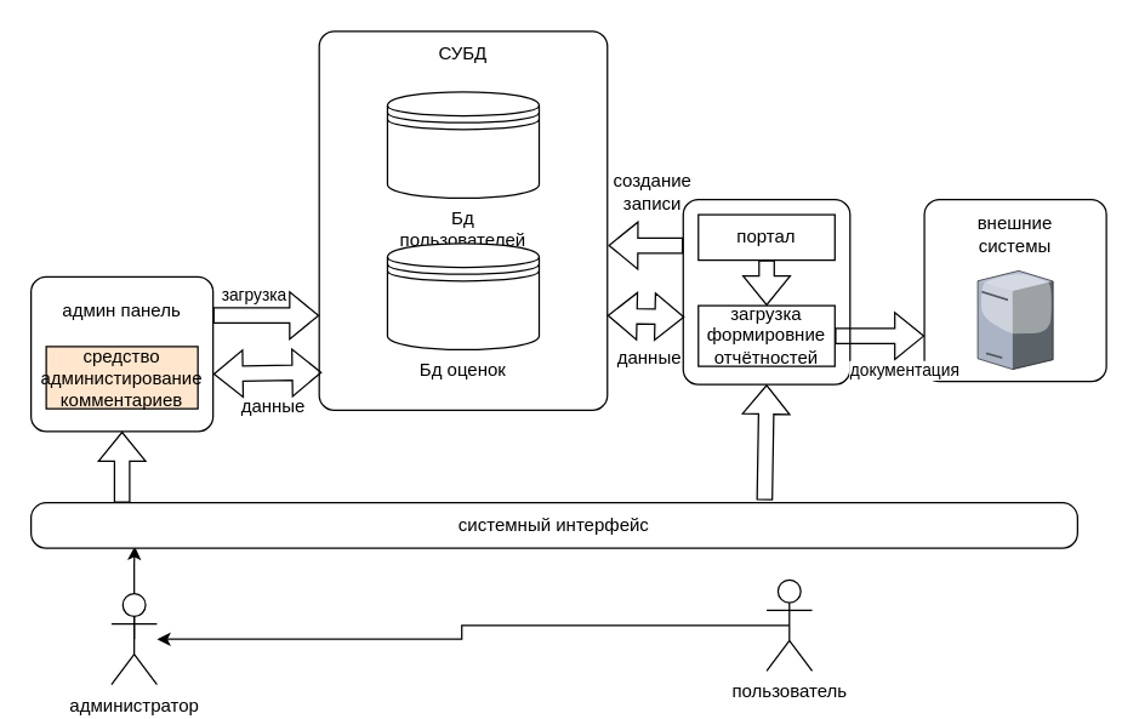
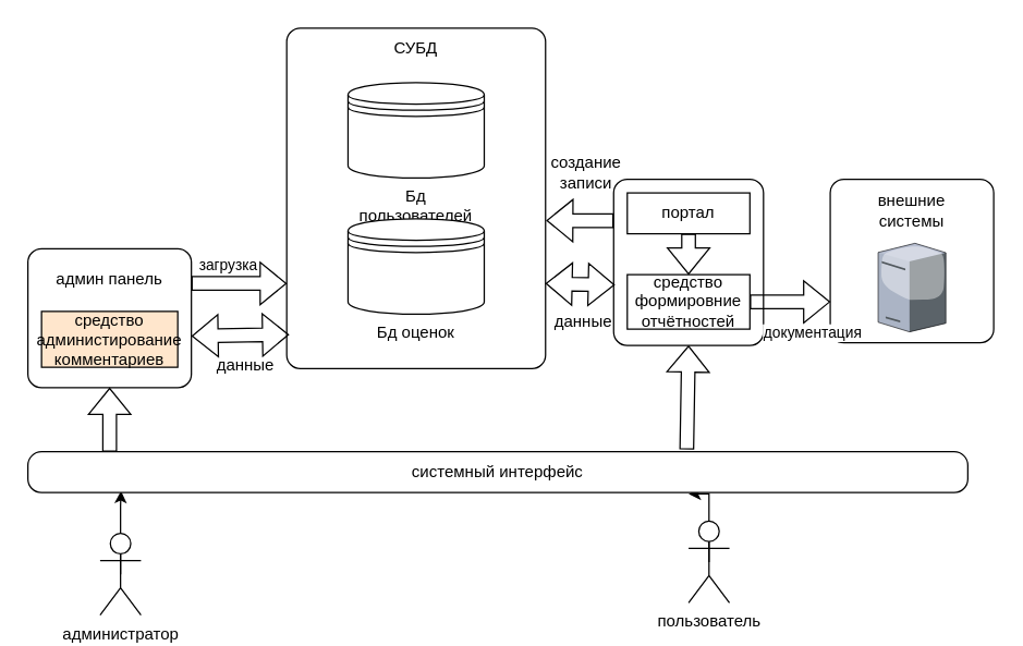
  <mxCell id="0" />
  <mxCell id="1" parent="0" />
  <mxCell id="2" style="edgeStyle=orthogonalEdgeStyle;rounded=0;orthogonalLoop=1;jettySize=auto;html=1;exitX=0.5;exitY=0.5;exitDx=0;exitDy=0;exitPerimeter=0;entryX=0.099;entryY=0.96;entryDx=0;entryDy=0;entryPerimeter=0;" edge="1" parent="1" source="3" target="16"><mxGeometry relative="1" as="geometry" /></mxCell>
  <mxCell id="3" value="администратор&lt;br&gt;" style="shape=umlActor;verticalLabelPosition=bottom;verticalAlign=top;html=1;outlineConnect=0;" vertex="1" parent="1"><mxGeometry x="73" y="391" width="30" height="60" as="geometry" /></mxCell>
- <mxCell id="4" style="edgeStyle=orthogonalEdgeStyle;rounded=0;orthogonalLoop=1;jettySize=auto;html=1;exitX=0.5;exitY=0.5;exitDx=0;exitDy=0;exitPerimeter=0;" edge="1" parent="1" source="5" target="3"><mxGeometry relative="1" as="geometry" /></mxCell>
+ <mxCell id="4" style="edgeStyle=orthogonalEdgeStyle;rounded=0;orthogonalLoop=1;jettySize=auto;html=1;exitX=0.5;exitY=0.5;exitDx=0;exitDy=0;exitPerimeter=0;entryX=0.703;entryY=1.052;entryDx=0;entryDy=0;entryPerimeter=0;" edge="1" parent="1" source="5" target="16"><mxGeometry relative="1" as="geometry" /></mxCell>
  <mxCell id="5" value="пользователь" style="shape=umlActor;verticalLabelPosition=bottom;verticalAlign=top;html=1;outlineConnect=0;" vertex="1" parent="1"><mxGeometry x="505" y="382" width="30" height="60" as="geometry" /></mxCell>
  <mxCell id="6" value="" style="group" vertex="1" connectable="0" parent="1"><mxGeometry x="210" y="20" width="190" height="250" as="geometry" /></mxCell>
  <mxCell id="7" value="" style="points=[[0.25,0,0],[0.5,0,0],[0.75,0,0],[1,0.25,0],[1,0.5,0],[1,0.75,0],[0.75,1,0],[0.5,1,0],[0.25,1,0],[0,0.75,0],[0,0.5,0],[0,0.25,0]];shape=mxgraph.bpmn.task;whiteSpace=wrap;rectStyle=rounded;size=10;taskMarker=abstract;" vertex="1" parent="6"><mxGeometry width="190" height="250" as="geometry" /></mxCell>
  <mxCell id="8" value="Бд пользователей" style="shape=datastore;whiteSpace=wrap;html=1;labelPosition=center;verticalLabelPosition=bottom;align=center;verticalAlign=top;" vertex="1" parent="6"><mxGeometry x="45" y="40" width="100" height="70" as="geometry" /></mxCell>
  <mxCell id="9" value="Бд оценок" style="shape=datastore;whiteSpace=wrap;html=1;labelPosition=center;verticalLabelPosition=bottom;align=center;verticalAlign=top;" vertex="1" parent="6"><mxGeometry x="45" y="140" width="100" height="70" as="geometry" /></mxCell>
  <mxCell id="10" value="СУБД" style="text;html=1;strokeColor=none;fillColor=none;align=center;verticalAlign=middle;whiteSpace=wrap;rounded=0;" vertex="1" parent="6"><mxGeometry x="65" width="60" height="30" as="geometry" /></mxCell>
  <mxCell id="11" value="" style="shape=flexArrow;endArrow=classic;html=1;rounded=0;exitX=1;exitY=0.25;exitDx=0;exitDy=0;exitPerimeter=0;entryX=0;entryY=0.75;entryDx=0;entryDy=0;entryPerimeter=0;" edge="1" parent="1" source="24" target="7"><mxGeometry width="50" height="50" relative="1" as="geometry"><mxPoint x="145" y="151" as="sourcePoint" /><mxPoint x="210" y="151" as="targetPoint" /></mxGeometry></mxCell>
  <mxCell id="12" value="загрузка" style="edgeLabel;html=1;align=center;verticalAlign=middle;resizable=0;points=[];" vertex="1" connectable="0" parent="11"><mxGeometry x="-0.261" y="-1" relative="1" as="geometry"><mxPoint y="-15" as="offset" /></mxGeometry></mxCell>
  <mxCell id="13" value="" style="shape=flexArrow;endArrow=classic;startArrow=classic;html=1;rounded=0;exitX=1.001;exitY=0.628;exitDx=0;exitDy=0;exitPerimeter=0;entryX=0.009;entryY=0.9;entryDx=0;entryDy=0;entryPerimeter=0;" edge="1" parent="1" source="24" target="7"><mxGeometry width="100" height="100" relative="1" as="geometry"><mxPoint x="230" y="361" as="sourcePoint" /><mxPoint x="210" y="195" as="targetPoint" /></mxGeometry></mxCell>
  <mxCell id="14" value="данные" style="text;html=1;strokeColor=none;fillColor=none;align=center;verticalAlign=middle;whiteSpace=wrap;rounded=0;" vertex="1" parent="1"><mxGeometry x="150" y="253" width="60" height="30" as="geometry" /></mxCell>
  <mxCell id="15" value="" style="points=[[0.25,0,0],[0.5,0,0],[0.75,0,0],[1,0.25,0],[1,0.5,0],[1,0.75,0],[0.75,1,0],[0.5,1,0],[0.25,1,0],[0,0.75,0],[0,0.5,0],[0,0.25,0]];shape=mxgraph.bpmn.task;whiteSpace=wrap;rectStyle=rounded;size=10;taskMarker=abstract;" vertex="1" parent="1"><mxGeometry x="450" y="131" width="110" height="122" as="geometry" /></mxCell>
  <mxCell id="16" value="системный интерфейс" style="points=[[0.25,0,0],[0.5,0,0],[0.75,0,0],[1,0.25,0],[1,0.5,0],[1,0.75,0],[0.75,1,0],[0.5,1,0],[0.25,1,0],[0,0.75,0],[0,0.5,0],[0,0.25,0]];shape=mxgraph.bpmn.task;whiteSpace=wrap;rectStyle=rounded;size=10;taskMarker=abstract;" vertex="1" parent="1"><mxGeometry x="20" y="331" width="690" height="30" as="geometry" /></mxCell>
  <mxCell id="17" value="" style="group" vertex="1" connectable="0" parent="1"><mxGeometry x="609" y="131" width="120" height="120" as="geometry" /></mxCell>
  <mxCell id="18" value="" style="points=[[0.25,0,0],[0.5,0,0],[0.75,0,0],[1,0.25,0],[1,0.5,0],[1,0.75,0],[0.75,1,0],[0.5,1,0],[0.25,1,0],[0,0.75,0],[0,0.5,0],[0,0.25,0]];shape=mxgraph.bpmn.task;whiteSpace=wrap;rectStyle=rounded;size=10;taskMarker=abstract;" vertex="1" parent="17"><mxGeometry width="120" height="120" as="geometry" /></mxCell>
  <mxCell id="19" value="" style="verticalLabelPosition=bottom;sketch=0;aspect=fixed;html=1;verticalAlign=top;strokeColor=none;align=center;outlineConnect=0;shape=mxgraph.citrix.tower_server;" vertex="1" parent="17"><mxGeometry x="35.15" y="47" width="49.71" height="65" as="geometry" /></mxCell>
  <mxCell id="20" value="внешние системы" style="text;html=1;strokeColor=none;fillColor=none;align=center;verticalAlign=middle;whiteSpace=wrap;rounded=0;" vertex="1" parent="17"><mxGeometry x="30" y="8" width="60" height="30" as="geometry" /></mxCell>
  <mxCell id="21" value="портал" style="rounded=0;whiteSpace=wrap;html=1;" vertex="1" parent="1"><mxGeometry x="460" y="141" width="90" height="30" as="geometry" /></mxCell>
- <mxCell id="22" value="загрузка формировние отчётностей" style="rounded=0;whiteSpace=wrap;html=1;" vertex="1" parent="1"><mxGeometry x="460" y="201" width="90" height="40" as="geometry" /></mxCell>
+ <mxCell id="22" value="средство формировние отчётностей" style="rounded=0;whiteSpace=wrap;html=1;" vertex="1" parent="1"><mxGeometry x="460" y="201" width="90" height="40" as="geometry" /></mxCell>
  <mxCell id="23" value="" style="group" vertex="1" connectable="0" parent="1"><mxGeometry x="20" y="182" width="120" height="102" as="geometry" /></mxCell>
  <mxCell id="24" value="" style="points=[[0.25,0,0],[0.5,0,0],[0.75,0,0],[1,0.25,0],[1,0.5,0],[1,0.75,0],[0.75,1,0],[0.5,1,0],[0.25,1,0],[0,0.75,0],[0,0.5,0],[0,0.25,0]];shape=mxgraph.bpmn.task;whiteSpace=wrap;rectStyle=rounded;size=10;taskMarker=abstract;" vertex="1" parent="23"><mxGeometry width="120" height="102" as="geometry" /></mxCell>
  <mxCell id="25" value="средство&lt;br&gt;администирование комментариев" style="rounded=0;whiteSpace=wrap;html=1;fillColor=#ffe6cc;" vertex="1" parent="23"><mxGeometry x="10" y="46" width="100" height="41" as="geometry" /></mxCell>
  <mxCell id="26" value="админ панель" style="text;html=1;strokeColor=none;fillColor=none;align=center;verticalAlign=middle;whiteSpace=wrap;rounded=0;" vertex="1" parent="23"><mxGeometry x="20" y="8" width="80" height="30" as="geometry" /></mxCell>
  <mxCell id="27" value="" style="shape=flexArrow;endArrow=classic;html=1;rounded=0;entryX=0.5;entryY=1;entryDx=0;entryDy=0;entryPerimeter=0;" edge="1" parent="1" target="24"><mxGeometry width="50" height="50" relative="1" as="geometry"><mxPoint x="80" y="331" as="sourcePoint" /><mxPoint x="110" y="301" as="targetPoint" /></mxGeometry></mxCell>
  <mxCell id="28" value="" style="shape=flexArrow;endArrow=classic;html=1;rounded=0;entryX=0.5;entryY=1;entryDx=0;entryDy=0;entryPerimeter=0;exitX=0.701;exitY=-0.052;exitDx=0;exitDy=0;exitPerimeter=0;" edge="1" parent="1" source="16" target="15"><mxGeometry width="50" height="50" relative="1" as="geometry"><mxPoint x="470" y="333" as="sourcePoint" /><mxPoint x="520" y="283" as="targetPoint" /></mxGeometry></mxCell>
  <mxCell id="29" value="" style="shape=flexArrow;endArrow=classic;html=1;rounded=0;exitX=1;exitY=0.5;exitDx=0;exitDy=0;entryX=0;entryY=0.75;entryDx=0;entryDy=0;entryPerimeter=0;" edge="1" parent="1" source="22" target="18"><mxGeometry width="50" height="50" relative="1" as="geometry"><mxPoint x="579" y="321" as="sourcePoint" /><mxPoint x="599" y="221" as="targetPoint" /></mxGeometry></mxCell>
  <mxCell id="30" value="документация" style="edgeLabel;html=1;align=center;verticalAlign=middle;resizable=0;points=[];" vertex="1" connectable="0" parent="29"><mxGeometry x="0.527" y="-9" relative="1" as="geometry"><mxPoint y="13" as="offset" /></mxGeometry></mxCell>
  <mxCell id="31" value="" style="shape=flexArrow;endArrow=classic;html=1;rounded=0;exitX=0.5;exitY=1;exitDx=0;exitDy=0;" edge="1" parent="1" source="21" target="22"><mxGeometry width="50" height="50" relative="1" as="geometry"><mxPoint x="559" y="321" as="sourcePoint" /><mxPoint x="609" y="271" as="targetPoint" /></mxGeometry></mxCell>
  <mxCell id="32" value="" style="shape=flexArrow;endArrow=classic;html=1;rounded=0;entryX=1.003;entryY=0.565;entryDx=0;entryDy=0;entryPerimeter=0;exitX=0;exitY=0.25;exitDx=0;exitDy=0;exitPerimeter=0;" edge="1" parent="1" source="15" target="7"><mxGeometry width="50" height="50" relative="1" as="geometry"><mxPoint x="520" y="101" as="sourcePoint" /><mxPoint x="570" y="51" as="targetPoint" /></mxGeometry></mxCell>
  <mxCell id="33" value="" style="shape=flexArrow;endArrow=classic;startArrow=classic;html=1;rounded=0;entryX=0.008;entryY=0.636;entryDx=0;entryDy=0;entryPerimeter=0;exitX=1;exitY=0.75;exitDx=0;exitDy=0;exitPerimeter=0;" edge="1" parent="1" source="7" target="15"><mxGeometry width="100" height="100" relative="1" as="geometry"><mxPoint x="440" y="381" as="sourcePoint" /><mxPoint x="540" y="281" as="targetPoint" /></mxGeometry></mxCell>
  <mxCell id="34" value="создание записи" style="text;html=1;strokeColor=none;fillColor=none;align=center;verticalAlign=middle;whiteSpace=wrap;rounded=0;" vertex="1" parent="1"><mxGeometry x="400" y="111" width="60" height="30" as="geometry" /></mxCell>
  <mxCell id="35" value="данные" style="text;html=1;strokeColor=none;fillColor=none;align=center;verticalAlign=middle;whiteSpace=wrap;rounded=0;" vertex="1" parent="1"><mxGeometry x="398" y="221" width="60" height="30" as="geometry" /></mxCell>
